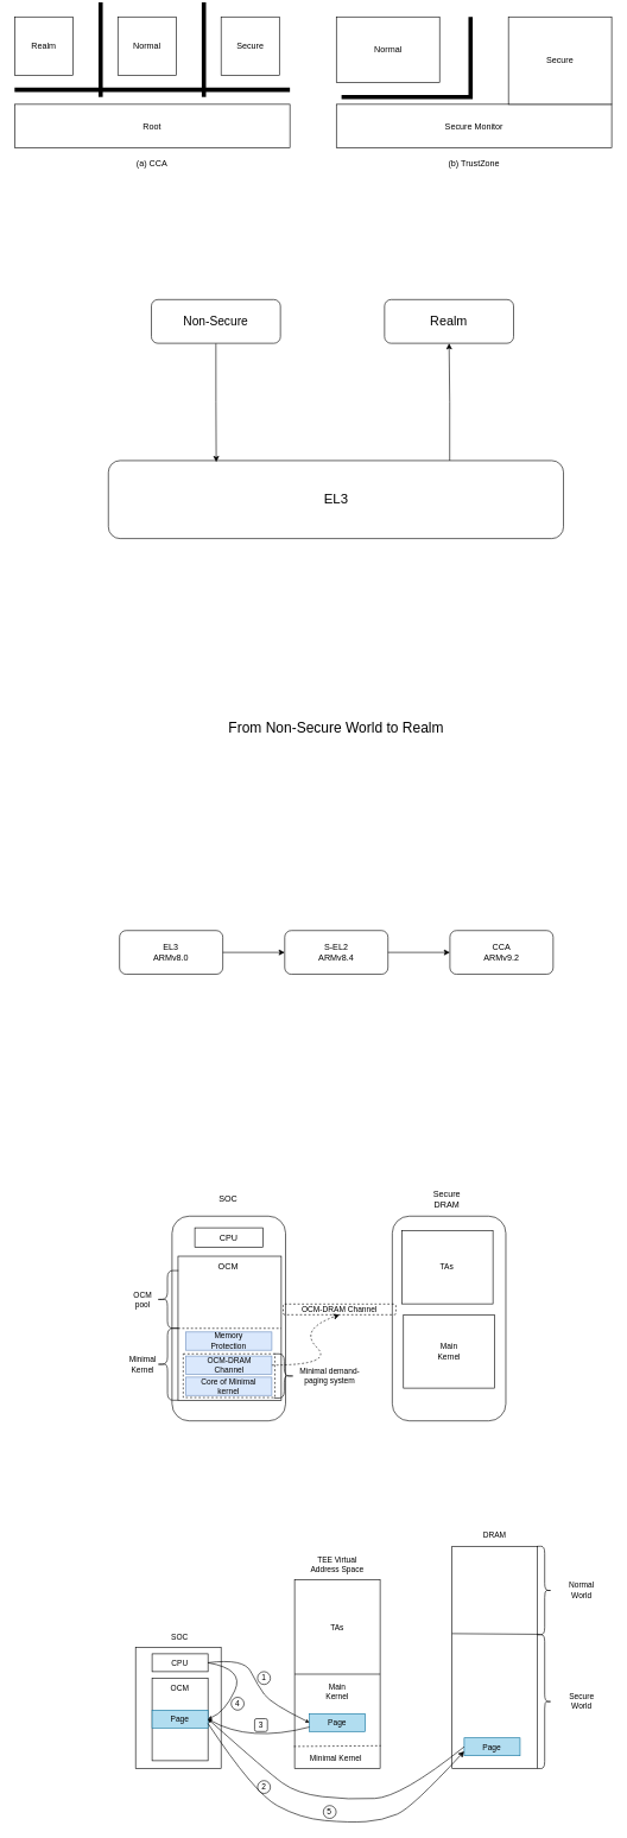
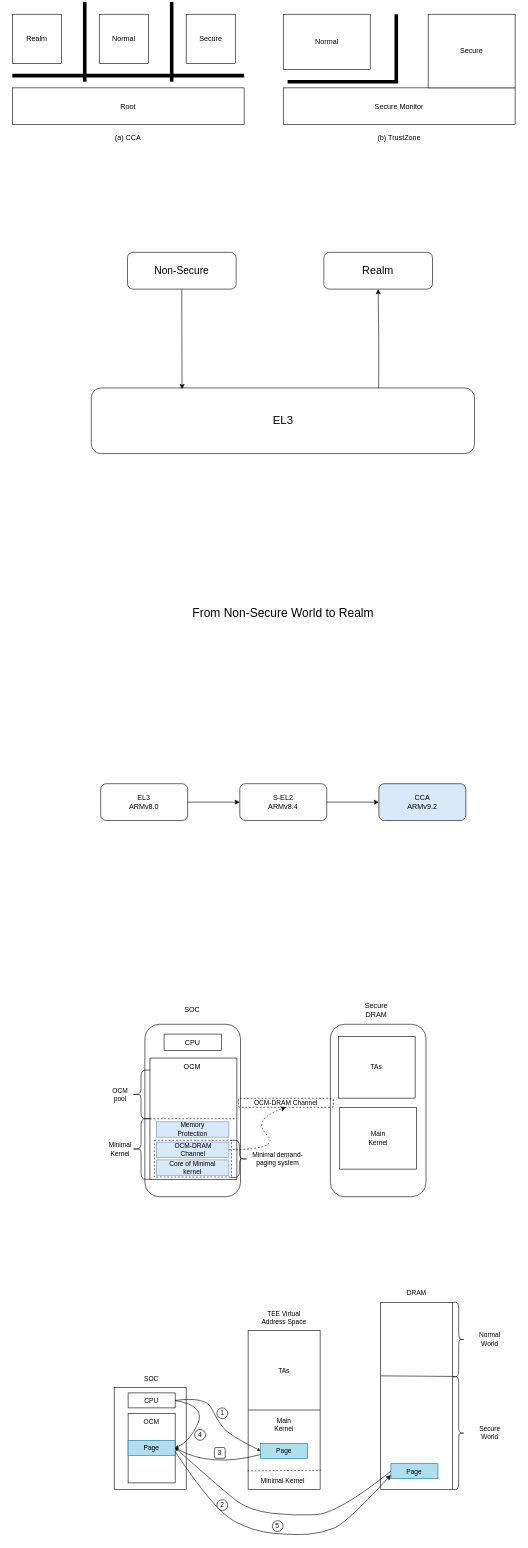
  <mxCell id="0" />
  <mxCell id="1" parent="0" />
  <mxCell id="2" value="Realm" style="whiteSpace=wrap;html=1;aspect=fixed;" parent="1" vertex="1"><mxGeometry x="20" y="20.227" width="81.817" height="81.817" as="geometry" /></mxCell>
  <mxCell id="3" value="Normal" style="whiteSpace=wrap;html=1;aspect=fixed;" parent="1" vertex="1"><mxGeometry x="164.899" y="20.227" width="81.817" height="81.817" as="geometry" /></mxCell>
  <mxCell id="4" value="Secure" style="whiteSpace=wrap;html=1;aspect=fixed;" parent="1" vertex="1"><mxGeometry x="309.798" y="20.227" width="81.817" height="81.817" as="geometry" /></mxCell>
  <mxCell id="5" value="Root" style="rounded=0;whiteSpace=wrap;html=1;" parent="1" vertex="1"><mxGeometry x="20" y="142.953" width="386.398" height="61.363" as="geometry" /></mxCell>
  <mxCell id="6" value="" style="endArrow=none;html=1;rounded=0;strokeColor=#000000;shadow=0;sketch=0;fillColor=#e51400;strokeWidth=6;" parent="1" edge="1"><mxGeometry width="50" height="50" relative="1" as="geometry"><mxPoint x="20" y="122.499" as="sourcePoint" /><mxPoint x="406.398" y="122.499" as="targetPoint" /></mxGeometry></mxCell>
  <mxCell id="7" value="" style="verticalLabelPosition=bottom;shadow=0;dashed=0;align=center;html=1;verticalAlign=top;strokeWidth=6;shape=mxgraph.mockup.markup.line;strokeColor=#000000;rotation=-90;" parent="1" vertex="1"><mxGeometry x="74.337" y="56.022" width="132.824" height="20.454" as="geometry" /></mxCell>
  <mxCell id="8" value="" style="verticalLabelPosition=bottom;shadow=0;dashed=0;align=center;html=1;verticalAlign=top;strokeWidth=6;shape=mxgraph.mockup.markup.line;strokeColor=#000000;rotation=-90;" parent="1" vertex="1"><mxGeometry x="219.236" y="56.022" width="132.824" height="20.454" as="geometry" /></mxCell>
  <mxCell id="9" value="Secure Monitor" style="rounded=0;whiteSpace=wrap;html=1;" parent="1" vertex="1"><mxGeometry x="471.602" y="142.953" width="386.398" height="61.363" as="geometry" /></mxCell>
  <mxCell id="10" value="Secure" style="rounded=0;whiteSpace=wrap;html=1;" parent="1" vertex="1"><mxGeometry x="713.101" y="20.227" width="144.899" height="122.726" as="geometry" /></mxCell>
  <mxCell id="11" value="Normal" style="rounded=0;whiteSpace=wrap;html=1;" parent="1" vertex="1"><mxGeometry x="471.602" y="20.227" width="144.899" height="92.044" as="geometry" /></mxCell>
  <mxCell id="12" value="" style="edgeStyle=segmentEdgeStyle;endArrow=none;html=1;rounded=0;shadow=0;sketch=0;strokeColor=#000000;strokeWidth=6;endFill=0;" parent="1" edge="1"><mxGeometry width="50" height="50" relative="1" as="geometry"><mxPoint x="478.847" y="132.726" as="sourcePoint" /><mxPoint x="659.971" y="20.227" as="targetPoint" /></mxGeometry></mxCell>
  <mxCell id="13" value="(a) CCA" style="text;html=1;strokeColor=none;fillColor=none;align=center;verticalAlign=middle;whiteSpace=wrap;rounded=0;" parent="1" vertex="1"><mxGeometry x="176.974" y="210.452" width="72.45" height="30.681" as="geometry" /></mxCell>
  <mxCell id="14" value="(b) TrustZone" style="text;html=1;strokeColor=none;fillColor=none;align=center;verticalAlign=middle;whiteSpace=wrap;rounded=0;" parent="1" vertex="1"><mxGeometry x="609.86" y="210.452" width="109.882" height="30.681" as="geometry" /></mxCell>
  <mxCell id="15" value="&lt;font style=&quot;font-size: 19px&quot;&gt;EL3&lt;/font&gt;" style="rounded=1;whiteSpace=wrap;html=1;" parent="1" vertex="1"><mxGeometry x="151.617" y="643.061" width="638.764" height="109.431" as="geometry" /></mxCell>
  <mxCell id="16" style="edgeStyle=orthogonalEdgeStyle;rounded=0;orthogonalLoop=1;jettySize=auto;html=1;exitX=0.5;exitY=1;exitDx=0;exitDy=0;entryX=0.237;entryY=0.019;entryDx=0;entryDy=0;entryPerimeter=0;fontSize=17;" parent="1" source="17" target="15" edge="1"><mxGeometry relative="1" as="geometry" /></mxCell>
  <mxCell id="17" value="&lt;font style=&quot;font-size: 17px&quot;&gt;Non-Secure&lt;/font&gt;" style="rounded=1;whiteSpace=wrap;html=1;" parent="1" vertex="1"><mxGeometry x="211.991" y="417.041" width="181.124" height="61.363" as="geometry" /></mxCell>
  <mxCell id="18" value="&lt;font style=&quot;font-size: 18px&quot;&gt;Realm&lt;/font&gt;" style="rounded=1;whiteSpace=wrap;html=1;" parent="1" vertex="1"><mxGeometry x="539.222" y="417.041" width="181.124" height="61.363" as="geometry" /></mxCell>
  <mxCell id="19" style="edgeStyle=orthogonalEdgeStyle;rounded=0;orthogonalLoop=1;jettySize=auto;html=1;exitX=0.75;exitY=0;exitDx=0;exitDy=0;entryX=0.5;entryY=1;entryDx=0;entryDy=0;fontSize=17;" parent="1" source="15" target="18" edge="1"><mxGeometry relative="1" as="geometry" /></mxCell>
  <mxCell id="20" value="&lt;font style=&quot;font-size: 20px&quot;&gt;From Non-Secure World to Realm&lt;/font&gt;" style="text;html=1;strokeColor=none;fillColor=none;align=center;verticalAlign=middle;whiteSpace=wrap;rounded=0;" parent="1" vertex="1"><mxGeometry x="273.573" y="981.58" width="394.85" height="72.613" as="geometry" /></mxCell>
  <mxCell id="21" value="EL3&lt;br&gt;ARMv8.0" style="rounded=1;whiteSpace=wrap;html=1;" parent="1" vertex="1"><mxGeometry x="167.314" y="1302.712" width="144.899" height="61.363" as="geometry" /></mxCell>
  <mxCell id="22" value="S-EL2&lt;br&gt;ARMv8.4" style="rounded=1;whiteSpace=wrap;html=1;" parent="1" vertex="1"><mxGeometry x="399.153" y="1302.712" width="144.899" height="61.363" as="geometry" /></mxCell>
  <mxCell id="23" style="edgeStyle=orthogonalEdgeStyle;rounded=0;orthogonalLoop=1;jettySize=auto;html=1;exitX=1;exitY=0.5;exitDx=0;exitDy=0;" parent="1" source="21" target="22" edge="1"><mxGeometry relative="1" as="geometry" /></mxCell>
- <mxCell id="24" value="CCA&lt;br&gt;ARMv9.2" style="rounded=1;whiteSpace=wrap;html=1;" parent="1" vertex="1"><mxGeometry x="630.991" y="1302.712" width="144.899" height="61.363" as="geometry" /></mxCell>
+ <mxCell id="24" value="CCA&lt;br&gt;ARMv9.2" style="rounded=1;whiteSpace=wrap;html=1;fillColor=#dae8fc;" parent="1" vertex="1"><mxGeometry x="630.991" y="1302.712" width="144.899" height="61.363" as="geometry" /></mxCell>
  <mxCell id="25" style="edgeStyle=orthogonalEdgeStyle;rounded=0;orthogonalLoop=1;jettySize=auto;html=1;exitX=1;exitY=0.5;exitDx=0;exitDy=0;entryX=0;entryY=0.5;entryDx=0;entryDy=0;" parent="1" source="22" target="24" edge="1"><mxGeometry relative="1" as="geometry" /></mxCell>
  <mxCell id="26" value="" style="rounded=1;whiteSpace=wrap;html=1;" vertex="1" parent="1"><mxGeometry x="240.971" y="1703.617" width="159.389" height="287.383" as="geometry" /></mxCell>
  <mxCell id="27" value="SOC" style="text;html=1;strokeColor=none;fillColor=none;align=center;verticalAlign=middle;whiteSpace=wrap;rounded=0;" vertex="1" parent="1"><mxGeometry x="284.441" y="1664.754" width="72.45" height="30.681" as="geometry" /></mxCell>
  <mxCell id="28" value="Secure&lt;br&gt;DRAM" style="text;html=1;strokeColor=none;fillColor=none;align=center;verticalAlign=middle;whiteSpace=wrap;rounded=0;" vertex="1" parent="1"><mxGeometry x="591.144" y="1664.754" width="72.45" height="30.681" as="geometry" /></mxCell>
  <mxCell id="29" value="CPU" style="rounded=0;whiteSpace=wrap;html=1;" vertex="1" parent="1"><mxGeometry x="272.97" y="1719.98" width="95.392" height="27.613" as="geometry" /></mxCell>
  <mxCell id="30" value="" style="rounded=1;whiteSpace=wrap;html=1;" vertex="1" parent="1"><mxGeometry x="550.084" y="1703.617" width="159.389" height="287.383" as="geometry" /></mxCell>
  <mxCell id="31" value="" style="rounded=0;whiteSpace=wrap;html=1;" vertex="1" parent="1"><mxGeometry x="249.424" y="1759.866" width="144.899" height="202.498" as="geometry" /></mxCell>
  <mxCell id="32" value="OCM" style="text;html=1;strokeColor=none;fillColor=none;align=center;verticalAlign=middle;whiteSpace=wrap;rounded=0;" vertex="1" parent="1"><mxGeometry x="284.441" y="1759.866" width="72.45" height="30.681" as="geometry" /></mxCell>
  <mxCell id="33" value="" style="endArrow=none;dashed=1;html=1;rounded=0;exitX=0;exitY=0.5;exitDx=0;exitDy=0;entryX=1;entryY=0.5;entryDx=0;entryDy=0;" edge="1" parent="1" source="31" target="31"><mxGeometry width="50" height="50" relative="1" as="geometry"><mxPoint x="383.455" y="1871.342" as="sourcePoint" /><mxPoint x="443.83" y="1820.207" as="targetPoint" /></mxGeometry></mxCell>
  <mxCell id="34" value="&lt;font style=&quot;font-size: 11px&quot;&gt;Memory&lt;br style=&quot;font-size: 11px&quot;&gt;Protection&lt;/font&gt;" style="rounded=0;whiteSpace=wrap;html=1;fillColor=#dae8fc;strokeColor=#6c8ebf;fontSize=9;" vertex="1" parent="1"><mxGeometry x="260.291" y="1866.229" width="120.749" height="25.568" as="geometry" /></mxCell>
  <mxCell id="35" value="" style="rounded=0;whiteSpace=wrap;html=1;fillColor=#dae8fc;strokeColor=#6c8ebf;" vertex="1" parent="1"><mxGeometry x="260.291" y="1899.978" width="120.749" height="25.568" as="geometry" /></mxCell>
  <mxCell id="36" value="" style="rounded=0;whiteSpace=wrap;html=1;fillColor=#dae8fc;strokeColor=#6c8ebf;" vertex="1" parent="1"><mxGeometry x="260.291" y="1929.637" width="120.749" height="25.568" as="geometry" /></mxCell>
  <mxCell id="37" value="&lt;font style=&quot;font-size: 11px&quot;&gt;OCM-DRAM&lt;br&gt;Channel&lt;br&gt;&lt;/font&gt;" style="text;html=1;strokeColor=none;fillColor=none;align=center;verticalAlign=middle;whiteSpace=wrap;rounded=0;fontSize=11;" vertex="1" parent="1"><mxGeometry x="275.37" y="1897.76" width="93" height="30" as="geometry" /></mxCell>
  <mxCell id="38" value="Core of Minimal&lt;br&gt;kernel" style="text;html=1;strokeColor=none;fillColor=none;align=center;verticalAlign=middle;whiteSpace=wrap;rounded=0;fontSize=11;" vertex="1" parent="1"><mxGeometry x="275.47" y="1928.27" width="91" height="30" as="geometry" /></mxCell>
  <mxCell id="39" value="" style="shape=curlyBracket;whiteSpace=wrap;html=1;rounded=1;fontSize=11;" vertex="1" parent="1"><mxGeometry x="219" y="1780" width="31" height="81" as="geometry" /></mxCell>
  <mxCell id="40" value="" style="rounded=0;whiteSpace=wrap;html=1;fontSize=11;" vertex="1" parent="1"><mxGeometry x="563.37" y="1723.71" width="128" height="103" as="geometry" /></mxCell>
  <mxCell id="41" value="" style="rounded=0;whiteSpace=wrap;html=1;fontSize=11;" vertex="1" parent="1"><mxGeometry x="565.78" y="1842" width="128" height="103" as="geometry" /></mxCell>
  <mxCell id="42" value="TAs" style="text;html=1;strokeColor=none;fillColor=none;align=center;verticalAlign=middle;whiteSpace=wrap;rounded=0;fontSize=11;" vertex="1" parent="1"><mxGeometry x="597.37" y="1760.21" width="60" height="30" as="geometry" /></mxCell>
  <mxCell id="43" value="Main Kernel" style="text;html=1;strokeColor=none;fillColor=none;align=center;verticalAlign=middle;whiteSpace=wrap;rounded=0;fontSize=11;" vertex="1" parent="1"><mxGeometry x="599.78" y="1878.5" width="60" height="30" as="geometry" /></mxCell>
  <mxCell id="44" value="OCM&lt;br&gt;pool" style="text;html=1;strokeColor=none;fillColor=none;align=center;verticalAlign=middle;whiteSpace=wrap;rounded=0;fontSize=11;" vertex="1" parent="1"><mxGeometry x="170" y="1805.5" width="60" height="30" as="geometry" /></mxCell>
  <mxCell id="45" value="" style="shape=curlyBracket;whiteSpace=wrap;html=1;rounded=1;fontSize=11;" vertex="1" parent="1"><mxGeometry x="219.24" y="1861" width="30.76" height="101" as="geometry" /></mxCell>
  <mxCell id="46" value="Minimal&lt;br&gt;Kernel" style="text;html=1;strokeColor=none;fillColor=none;align=center;verticalAlign=middle;whiteSpace=wrap;rounded=0;fontSize=11;" vertex="1" parent="1"><mxGeometry x="170" y="1896.5" width="60" height="30" as="geometry" /></mxCell>
  <mxCell id="47" value="" style="shape=curlyBracket;whiteSpace=wrap;html=1;rounded=1;flipH=1;fontSize=11;" vertex="1" parent="1"><mxGeometry x="384" y="1896.91" width="29" height="62.09" as="geometry" /></mxCell>
  <mxCell id="48" value="Minimal demand-paging system" style="text;html=1;strokeColor=none;fillColor=none;align=center;verticalAlign=middle;whiteSpace=wrap;rounded=0;fontSize=11;" vertex="1" parent="1"><mxGeometry x="410" y="1912.59" width="104.64" height="30" as="geometry" /></mxCell>
  <mxCell id="49" value="OCM-DRAM Channel" style="rounded=1;whiteSpace=wrap;html=1;dashed=1;fontSize=11;fillColor=none;" vertex="1" parent="1"><mxGeometry x="397" y="1827" width="158.15" height="15" as="geometry" /></mxCell>
  <mxCell id="50" value="" style="curved=1;endArrow=classic;html=1;rounded=0;fontSize=11;exitX=1;exitY=0.5;exitDx=0;exitDy=0;entryX=0.5;entryY=1;entryDx=0;entryDy=0;dashed=1;" edge="1" parent="1" source="35" target="49"><mxGeometry width="50" height="50" relative="1" as="geometry"><mxPoint x="387" y="1911" as="sourcePoint" /><mxPoint x="469" y="1862.59" as="targetPoint" /><Array as="points"><mxPoint x="469" y="1912.59" /><mxPoint x="419" y="1862.59" /></Array></mxGeometry></mxCell>
  <mxCell id="51" value="" style="rounded=0;whiteSpace=wrap;html=1;fillColor=none;dashed=1;" vertex="1" parent="1"><mxGeometry x="256.669" y="1896.91" width="128.598" height="61.363" as="geometry" /></mxCell>
  <mxCell id="52" value="" style="rounded=0;whiteSpace=wrap;html=1;fontSize=11;" vertex="1" parent="1"><mxGeometry x="189.8" y="2309" width="120" height="170" as="geometry" /></mxCell>
  <mxCell id="53" value="" style="rounded=0;whiteSpace=wrap;html=1;fontSize=11;" vertex="1" parent="1"><mxGeometry x="413" y="2214" width="120" height="265" as="geometry" /></mxCell>
  <mxCell id="54" value="" style="rounded=0;whiteSpace=wrap;html=1;fontSize=11;" vertex="1" parent="1"><mxGeometry x="634" y="2167" width="120" height="312" as="geometry" /></mxCell>
  <mxCell id="55" value="SOC" style="text;html=1;strokeColor=none;fillColor=none;align=center;verticalAlign=middle;whiteSpace=wrap;rounded=0;fontSize=11;" vertex="1" parent="1"><mxGeometry x="222.21" y="2279" width="60" height="30" as="geometry" /></mxCell>
  <mxCell id="56" value="TEE Virtual&lt;br&gt;Address Space" style="text;html=1;strokeColor=none;fillColor=none;align=center;verticalAlign=middle;whiteSpace=wrap;rounded=0;fontSize=11;" vertex="1" parent="1"><mxGeometry x="430" y="2178" width="86" height="30" as="geometry" /></mxCell>
  <mxCell id="57" value="DRAM" style="text;html=1;strokeColor=none;fillColor=none;align=center;verticalAlign=middle;whiteSpace=wrap;rounded=0;fontSize=11;" vertex="1" parent="1"><mxGeometry x="651" y="2137" width="86" height="30" as="geometry" /></mxCell>
  <mxCell id="58" value="CPU" style="rounded=0;whiteSpace=wrap;html=1;fontSize=11;" vertex="1" parent="1"><mxGeometry x="212.99" y="2318" width="78.44" height="25" as="geometry" /></mxCell>
  <mxCell id="59" value="" style="rounded=0;whiteSpace=wrap;html=1;fontSize=11;" vertex="1" parent="1"><mxGeometry x="212.99" y="2352" width="78.44" height="116" as="geometry" /></mxCell>
  <mxCell id="60" value="Page" style="rounded=0;whiteSpace=wrap;html=1;fontSize=11;fillColor=#b1ddf0;strokeColor=#10739e;" vertex="1" parent="1"><mxGeometry x="212.99" y="2397" width="78.44" height="25" as="geometry" /></mxCell>
  <mxCell id="61" value="OCM" style="text;html=1;strokeColor=none;fillColor=none;align=center;verticalAlign=middle;whiteSpace=wrap;rounded=0;fontSize=11;" vertex="1" parent="1"><mxGeometry x="222.21" y="2352" width="60" height="30" as="geometry" /></mxCell>
  <mxCell id="62" value="" style="endArrow=none;html=1;rounded=0;fontSize=11;exitX=0;exitY=0.5;exitDx=0;exitDy=0;entryX=1;entryY=0.5;entryDx=0;entryDy=0;" edge="1" parent="1" source="53" target="53"><mxGeometry width="50" height="50" relative="1" as="geometry"><mxPoint x="421.6" y="2348" as="sourcePoint" /><mxPoint x="471.6" y="2298" as="targetPoint" /></mxGeometry></mxCell>
  <mxCell id="63" value="TAs" style="text;html=1;strokeColor=none;fillColor=none;align=center;verticalAlign=middle;whiteSpace=wrap;rounded=0;fontSize=11;" vertex="1" parent="1"><mxGeometry x="443" y="2266" width="60" height="30" as="geometry" /></mxCell>
  <mxCell id="64" value="Main Kernel" style="text;html=1;strokeColor=none;fillColor=none;align=center;verticalAlign=middle;whiteSpace=wrap;rounded=0;fontSize=11;" vertex="1" parent="1"><mxGeometry x="443" y="2356" width="60" height="30" as="geometry" /></mxCell>
  <mxCell id="65" value="Minimal Kernel" style="text;html=1;strokeColor=none;fillColor=none;align=center;verticalAlign=middle;whiteSpace=wrap;rounded=0;fontSize=11;" vertex="1" parent="1"><mxGeometry x="429.03" y="2449" width="83.93" height="30" as="geometry" /></mxCell>
  <mxCell id="66" value="" style="endArrow=none;dashed=1;html=1;rounded=0;fontSize=11;endSize=3;" edge="1" parent="1"><mxGeometry width="50" height="50" relative="1" as="geometry"><mxPoint x="412" y="2448" as="sourcePoint" /><mxPoint x="534" y="2447" as="targetPoint" /></mxGeometry></mxCell>
  <mxCell id="67" value="Page" style="rounded=0;whiteSpace=wrap;html=1;fontSize=11;fillColor=#b1ddf0;strokeColor=#10739e;" vertex="1" parent="1"><mxGeometry x="433.78" y="2402" width="78.44" height="25" as="geometry" /></mxCell>
  <mxCell id="68" value="" style="curved=1;endArrow=classic;html=1;rounded=0;fontSize=11;endSize=3;exitX=1;exitY=0.5;exitDx=0;exitDy=0;entryX=0;entryY=0.5;entryDx=0;entryDy=0;" edge="1" parent="1" source="58" target="67"><mxGeometry width="50" height="50" relative="1" as="geometry"><mxPoint x="344.32" y="2386" as="sourcePoint" /><mxPoint x="411" y="2373" as="targetPoint" /><Array as="points"><mxPoint x="342" y="2324" /><mxPoint x="361" y="2362" /><mxPoint x="380" y="2388" /></Array></mxGeometry></mxCell>
  <mxCell id="69" value="1" style="ellipse;whiteSpace=wrap;html=1;aspect=fixed;fontSize=11;" vertex="1" parent="1"><mxGeometry x="361" y="2343" width="18" height="18" as="geometry" /></mxCell>
  <mxCell id="70" value="Page" style="rounded=0;whiteSpace=wrap;html=1;fontSize=11;fillColor=#b1ddf0;strokeColor=#10739e;" vertex="1" parent="1"><mxGeometry x="651" y="2436" width="78.44" height="25" as="geometry" /></mxCell>
  <mxCell id="71" value="" style="curved=1;endArrow=classic;html=1;rounded=0;fontSize=11;endSize=3;exitX=0;exitY=0.5;exitDx=0;exitDy=0;entryX=1;entryY=0.5;entryDx=0;entryDy=0;" edge="1" parent="1" source="70" target="60"><mxGeometry width="50" height="50" relative="1" as="geometry"><mxPoint x="524" y="2528" as="sourcePoint" /><mxPoint x="325" y="2442" as="targetPoint" /><Array as="points"><mxPoint x="563" y="2519" /><mxPoint x="488" y="2523" /><mxPoint x="416" y="2514" /><mxPoint x="375" y="2484" /></Array></mxGeometry></mxCell>
  <mxCell id="72" value="2" style="ellipse;whiteSpace=wrap;html=1;aspect=fixed;fontSize=11;" vertex="1" parent="1"><mxGeometry x="361" y="2496" width="18" height="18" as="geometry" /></mxCell>
  <mxCell id="73" value="" style="curved=1;endArrow=classic;html=1;rounded=0;fontSize=11;endSize=3;entryX=1;entryY=0.5;entryDx=0;entryDy=0;exitX=0;exitY=0.75;exitDx=0;exitDy=0;" edge="1" parent="1" source="67" target="60"><mxGeometry width="50" height="50" relative="1" as="geometry"><mxPoint x="350" y="2359" as="sourcePoint" /><mxPoint x="300" y="2409" as="targetPoint" /><Array as="points"><mxPoint x="350" y="2443" /></Array></mxGeometry></mxCell>
  <mxCell id="74" value="3" style="whiteSpace=wrap;html=1;aspect=fixed;fontSize=11;rounded=1;" vertex="1" parent="1"><mxGeometry x="356.89" y="2409" width="18" height="18" as="geometry" /></mxCell>
  <mxCell id="75" value="" style="curved=1;endArrow=none;html=1;rounded=0;fontSize=11;endSize=3;exitX=0;exitY=0.75;exitDx=0;exitDy=0;entryX=1;entryY=0.75;entryDx=0;entryDy=0;startArrow=classic;startFill=1;endFill=0;" edge="1" parent="1" source="70" target="60"><mxGeometry width="50" height="50" relative="1" as="geometry"><mxPoint x="661" y="2458.5" as="sourcePoint" /><mxPoint x="301.43" y="2419.5" as="targetPoint" /><Array as="points"><mxPoint x="578" y="2534" /><mxPoint x="536" y="2552" /><mxPoint x="490" y="2555" /><mxPoint x="421" y="2549" /><mxPoint x="356" y="2513" /></Array></mxGeometry></mxCell>
  <mxCell id="76" value="5" style="ellipse;whiteSpace=wrap;html=1;aspect=fixed;fontSize=11;" vertex="1" parent="1"><mxGeometry x="453.32" y="2531" width="18" height="18" as="geometry" /></mxCell>
  <mxCell id="77" value="" style="curved=1;endArrow=classic;html=1;rounded=0;fontSize=11;endSize=3;exitX=1;exitY=0.5;exitDx=0;exitDy=0;entryX=1;entryY=0.5;entryDx=0;entryDy=0;" edge="1" parent="1" source="58" target="60"><mxGeometry width="50" height="50" relative="1" as="geometry"><mxPoint x="302.57" y="2344.5" as="sourcePoint" /><mxPoint x="352.57" y="2394.5" as="targetPoint" /><Array as="points"><mxPoint x="343" y="2339.5" /><mxPoint x="315" y="2400" /></Array></mxGeometry></mxCell>
  <mxCell id="78" value="4" style="ellipse;whiteSpace=wrap;html=1;aspect=fixed;fontSize=11;" vertex="1" parent="1"><mxGeometry x="324" y="2379" width="18" height="18" as="geometry" /></mxCell>
  <mxCell id="79" value="" style="endArrow=none;html=1;rounded=0;fontSize=11;endSize=3;exitX=0.001;exitY=0.393;exitDx=0;exitDy=0;exitPerimeter=0;entryX=1.007;entryY=0.396;entryDx=0;entryDy=0;entryPerimeter=0;" edge="1" parent="1" source="54" target="54"><mxGeometry width="50" height="50" relative="1" as="geometry"><mxPoint x="654" y="2319" as="sourcePoint" /><mxPoint x="704" y="2269" as="targetPoint" /></mxGeometry></mxCell>
  <mxCell id="80" value="" style="shape=curlyBracket;whiteSpace=wrap;html=1;rounded=1;flipH=1;fontSize=11;" vertex="1" parent="1"><mxGeometry x="754" y="2167" width="20" height="124" as="geometry" /></mxCell>
  <mxCell id="81" value="" style="shape=curlyBracket;whiteSpace=wrap;html=1;rounded=1;flipH=1;fontSize=11;" vertex="1" parent="1"><mxGeometry x="754" y="2291" width="20" height="188" as="geometry" /></mxCell>
  <mxCell id="82" value="Normal&lt;br&gt;World" style="text;html=1;strokeColor=none;fillColor=none;align=center;verticalAlign=middle;whiteSpace=wrap;rounded=0;fontSize=11;" vertex="1" parent="1"><mxGeometry x="786" y="2214" width="60" height="30" as="geometry" /></mxCell>
  <mxCell id="83" value="Secure&lt;br&gt;World" style="text;html=1;strokeColor=none;fillColor=none;align=center;verticalAlign=middle;whiteSpace=wrap;rounded=0;fontSize=11;" vertex="1" parent="1"><mxGeometry x="786" y="2370" width="60" height="30" as="geometry" /></mxCell>
